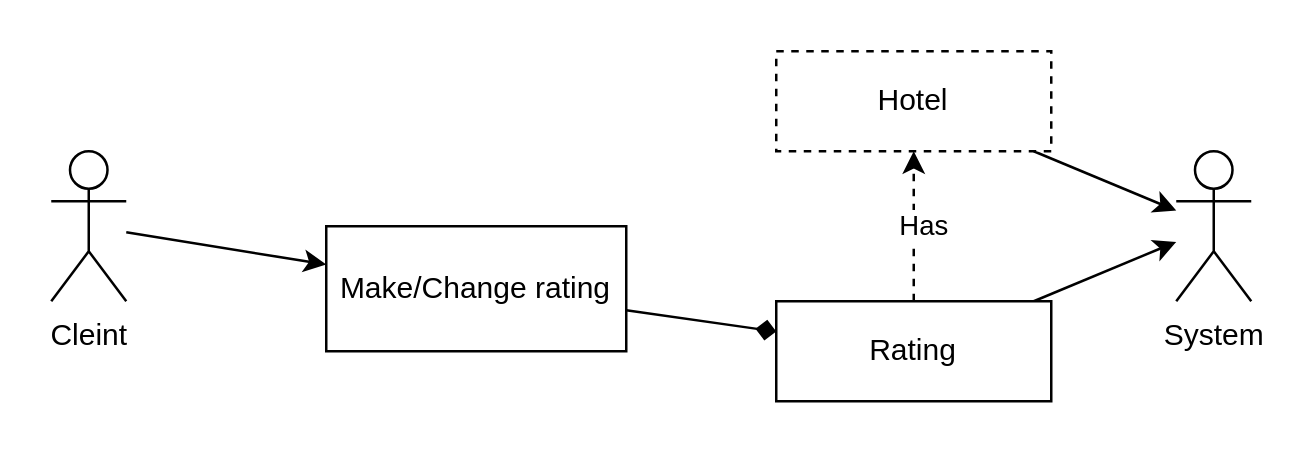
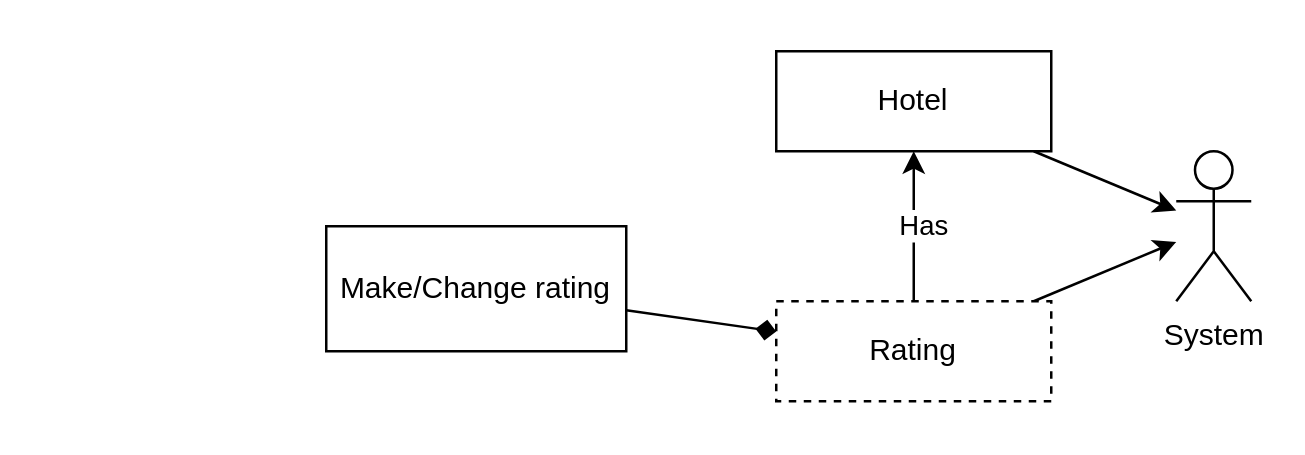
  <mxCell id="0" />
  <mxCell id="1" parent="0" />
- <mxCell id="2" style="edgeStyle=none;html=1;" edge="1" parent="1" source="3" target="12"><mxGeometry relative="1" as="geometry" /></mxCell>
- <mxCell id="3" value="Cleint" style="shape=umlActor;html=1;verticalLabelPosition=bottom;verticalAlign=top;align=center;" vertex="1" parent="1"><mxGeometry x="20" y="60" width="30" height="60" as="geometry" /></mxCell>
  <mxCell id="4" value="System" style="shape=umlActor;html=1;verticalLabelPosition=bottom;verticalAlign=top;align=center;" vertex="1" parent="1"><mxGeometry x="470" y="60" width="30" height="60" as="geometry" /></mxCell>
  <mxCell id="5" style="edgeStyle=none;html=1;" edge="1" parent="1" source="6" target="4"><mxGeometry relative="1" as="geometry" /></mxCell>
- <mxCell id="6" value="Hotel" style="whiteSpace=wrap;html=1;dashed=1;" vertex="1" parent="1"><mxGeometry x="310" y="20" width="110" height="40" as="geometry" /></mxCell>
+ <mxCell id="6" value="Hotel" style="whiteSpace=wrap;html=1;" vertex="1" parent="1"><mxGeometry x="310" y="20" width="110" height="40" as="geometry" /></mxCell>
  <mxCell id="7" style="edgeStyle=none;html=1;" edge="1" parent="1" source="10" target="4"><mxGeometry relative="1" as="geometry" /></mxCell>
- <mxCell id="8" style="edgeStyle=none;html=1;dashed=1;" edge="1" parent="1" source="10" target="6"><mxGeometry relative="1" as="geometry" /></mxCell>
+ <mxCell id="8" style="edgeStyle=none;html=1;" edge="1" parent="1" source="10" target="6"><mxGeometry relative="1" as="geometry" /></mxCell>
  <mxCell id="9" value="Has" style="edgeLabel;html=1;align=center;verticalAlign=middle;resizable=0;points=[];" vertex="1" connectable="0" parent="8"><mxGeometry x="0.04" y="-3" relative="1" as="geometry"><mxPoint as="offset" /></mxGeometry></mxCell>
- <mxCell id="10" value="Rating" style="whiteSpace=wrap;html=1;" vertex="1" parent="1"><mxGeometry x="310" y="120" width="110" height="40" as="geometry" /></mxCell>
+ <mxCell id="10" value="Rating" style="whiteSpace=wrap;html=1;dashed=1;" vertex="1" parent="1"><mxGeometry x="310" y="120" width="110" height="40" as="geometry" /></mxCell>
  <mxCell id="11" style="edgeStyle=none;html=1;endArrow=diamond;" edge="1" parent="1" source="12" target="10"><mxGeometry relative="1" as="geometry" /></mxCell>
  <mxCell id="12" value="Make/Change rating" style="whiteSpace=wrap;html=1;rounded=0;" vertex="1" parent="1"><mxGeometry x="130" y="90" width="120" height="50" as="geometry" /></mxCell>
